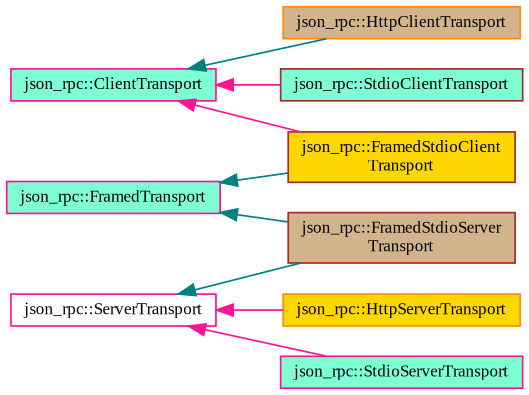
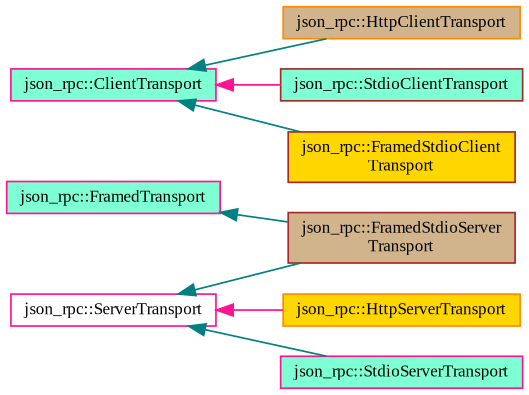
  digraph {
    fontname="Liberation Serif"
    rankdir=LR
    node [color=deeppink fillcolor=aquamarine fontname="Liberation Serif" fontsize=10 shape=box style=filled]
    edge [color=teal dir=back fontname="Liberation Serif" fontsize=10 labelfontname=Helvetica labelfontsize=10 style=solid]
    n1 [height=0.2 label="json_rpc::ClientTransport" width=0.4]
    n2 [color=brown fillcolor=gold height=0.2 label="json_rpc::FramedStdioClient\lTransport" width=0.4]
    n3 [color=darkorange fillcolor=tan height=0.2 label="json_rpc::HttpClientTransport" width=0.4]
    n4 [color=brown height=0.2 label="json_rpc::StdioClientTransport" width=0.4]
    n5 [height=0.2 label="json_rpc::FramedTransport" width=0.4]
    n6 [color=brown fillcolor=tan height=0.2 label="json_rpc::FramedStdioServer\lTransport" width=0.4]
    n7 [fillcolor=white height=0.2 label="json_rpc::ServerTransport" width=0.4]
    n8 [color=darkorange fillcolor=gold height=0.2 label="json_rpc::HttpServerTransport" width=0.4]
    n9 [height=0.2 label="json_rpc::StdioServerTransport" width=0.4]
-   n1 -> n2 [color=deeppink]
+   n1 -> n2
    n1 -> n3
    n1 -> n4 [color=deeppink]
-   n5 -> n2
    n5 -> n6
    n7 -> n6
    n7 -> n8 [color=deeppink]
-   n7 -> n9 [color=deeppink]
+   n7 -> n9
  }
